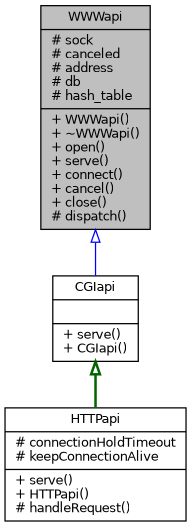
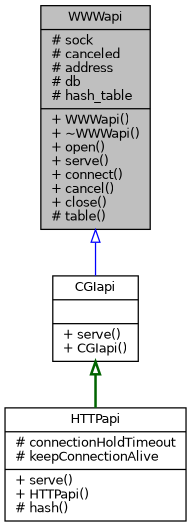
  digraph {
    node [color=black fillcolor=white fontname=Helvetica fontsize=10 shape=record style=filled]
    edge [arrowtail=onormal dir=back fontname=Helvetica fontsize=10 labelfontname=Helvetica labelfontsize=10]
-   n1 [fillcolor=grey75 fontcolor=black height=0.2 label="{WWWapi\n|# sock\l# canceled\l# address\l# db\l# hash_table\l|+ WWWapi()\l+ ~WWWapi()\l+ open()\l+ serve()\l+ connect()\l+ cancel()\l+ close()\l# dispatch()\l}" width=0.4]
+   n1 [fillcolor=grey75 fontcolor=black height=0.2 label="{WWWapi\n|# sock\l# canceled\l# address\l# db\l# hash_table\l|+ WWWapi()\l+ ~WWWapi()\l+ open()\l+ serve()\l+ connect()\l+ cancel()\l+ close()\l# table()\l}" width=0.4]
    n2 [height=0.2 label="{CGIapi\n||+ serve()\l+ CGIapi()\l}" width=0.4]
-   n3 [height=0.2 label="{HTTPapi\n|# connectionHoldTimeout\l# keepConnectionAlive\l|+ serve()\l+ HTTPapi()\l# handleRequest()\l}" width=0.4]
+   n3 [height=0.2 label="{HTTPapi\n|# connectionHoldTimeout\l# keepConnectionAlive\l|+ serve()\l+ HTTPapi()\l# hash()\l}" width=0.4]
    n1 -> n2 [color=blue style=solid]
    n2 -> n3 [color=darkgreen style=bold]
  }
